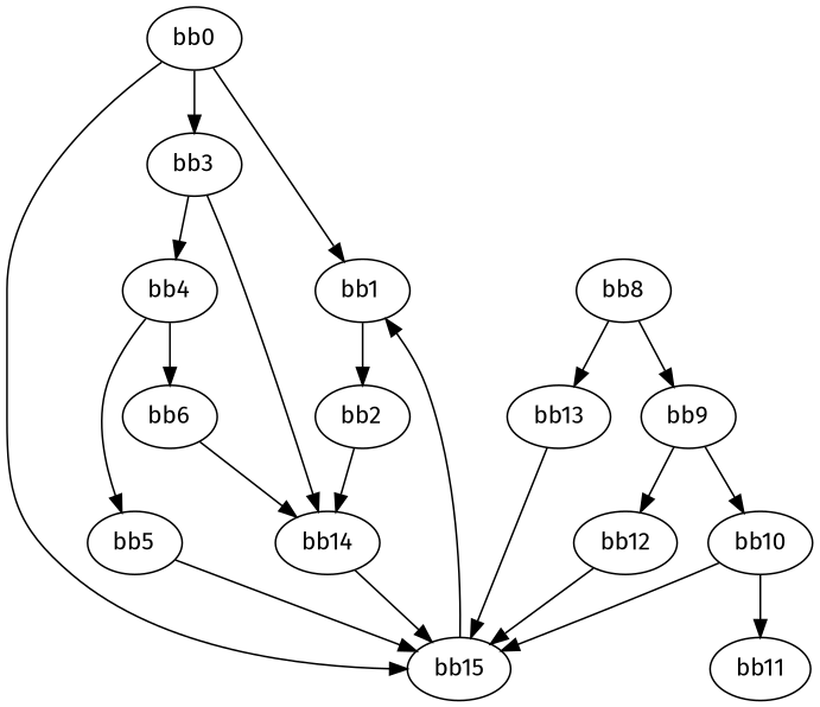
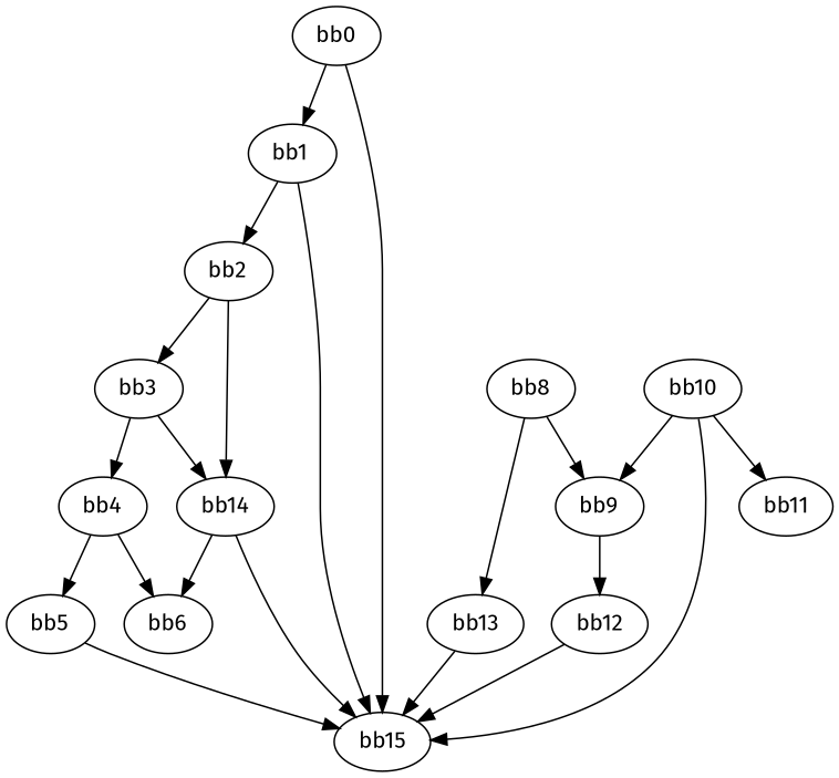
  digraph {
    fontname="Fira Sans"
    node [fontname="Fira Sans"]
    edge [fontname="Fira Sans"]
    n1 [label="bb0\l"]
    n2 [label="bb1\l"]
    n3 [label="bb15\l"]
    n4 [label="bb2\l"]
    n5 [label="bb3\l"]
    n6 [label="bb14\l"]
    n7 [label="bb4\l"]
    n8 [label="bb5\l"]
    n9 [label="bb6\l"]
    n10 [label="bb8\l"]
    n11 [label="bb9\l"]
    n12 [label="bb13\l"]
    n13 [label="bb10\l"]
    n14 [label="bb12\l"]
    n15 [label="bb11\l"]
    n1 -> n2
    n1 -> n3
-   n3 -> n2
+   n2 -> n3
    n2 -> n4
-   n1 -> n5
+   n4 -> n5
    n4 -> n6
    n5 -> n6
    n5 -> n7
    n6 -> n3
    n7 -> n8
    n7 -> n9
    n8 -> n3
-   n9 -> n6
+   n6 -> n9
    n10 -> n11
    n10 -> n12
-   n11 -> n13
+   n13 -> n11
    n11 -> n14
    n12 -> n3
    n13 -> n3
    n13 -> n15
    n14 -> n3
  }
